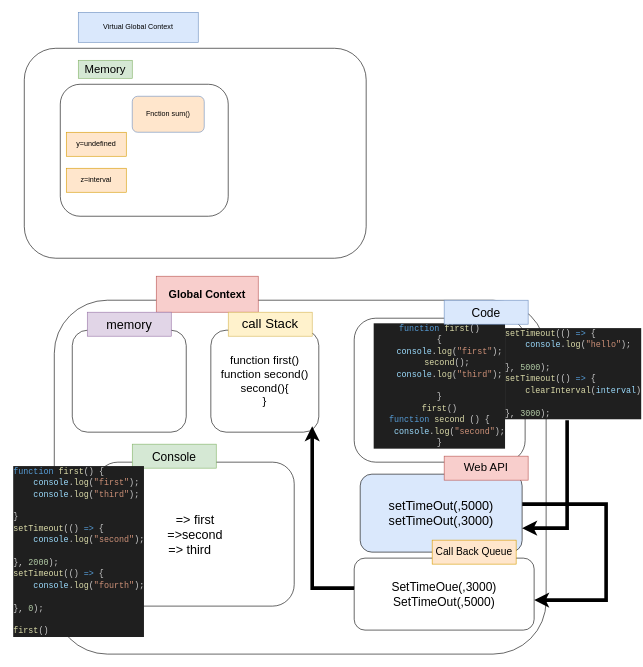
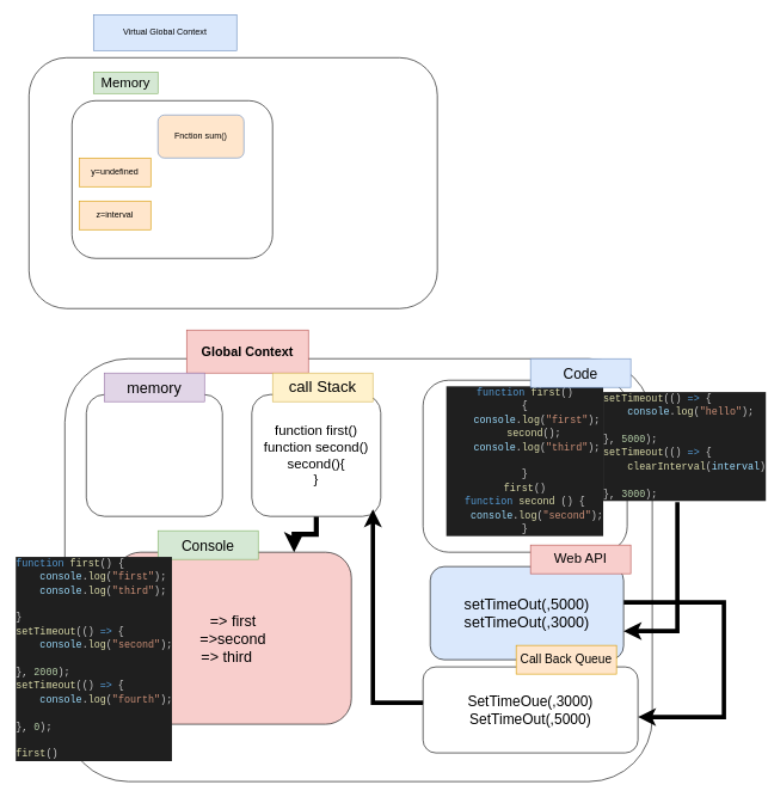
  <mxCell id="0" />
  <mxCell id="1" parent="0" />
  <mxCell id="2" value="" style="rounded=1;whiteSpace=wrap;html=1;" vertex="1" parent="1"><mxGeometry x="40" y="80" width="570" height="350" as="geometry" /></mxCell>
  <mxCell id="3" value="Virtual Global Context" style="text;html=1;align=center;verticalAlign=middle;whiteSpace=wrap;rounded=0;fillColor=#dae8fc;strokeColor=#6c8ebf;" vertex="1" parent="1"><mxGeometry x="130" y="20" width="200" height="50" as="geometry" /></mxCell>
  <mxCell id="4" value="" style="rounded=1;whiteSpace=wrap;html=1;" vertex="1" parent="1"><mxGeometry x="100" y="140" width="280" height="220" as="geometry" /></mxCell>
  <mxCell id="5" value="&lt;font style=&quot;font-size: 19px;&quot;&gt;Memory&lt;/font&gt;" style="text;html=1;align=center;verticalAlign=middle;whiteSpace=wrap;rounded=0;fillColor=#d5e8d4;strokeColor=#82b366;" vertex="1" parent="1"><mxGeometry x="130" y="100" width="90" height="30" as="geometry" /></mxCell>
  <mxCell id="6" value="y=undefined" style="text;html=1;align=center;verticalAlign=middle;whiteSpace=wrap;rounded=0;fillColor=#ffe6cc;strokeColor=#d79b00;" vertex="1" parent="1"><mxGeometry x="110" y="220" width="100" height="40" as="geometry" /></mxCell>
  <mxCell id="7" value="z=interval" style="text;html=1;align=center;verticalAlign=middle;whiteSpace=wrap;rounded=0;fillColor=#ffe6cc;strokeColor=#d79b00;" vertex="1" parent="1"><mxGeometry x="110" y="280" width="100" height="40" as="geometry" /></mxCell>
  <mxCell id="8" value="Fnction sum()" style="rounded=1;whiteSpace=wrap;html=1;fillColor=#ffe6cc;strokeColor=#6c8ebf;" vertex="1" parent="1"><mxGeometry x="220" y="160" width="120" height="60" as="geometry" /></mxCell>
  <mxCell id="9" value="" style="rounded=1;whiteSpace=wrap;html=1;" vertex="1" parent="1"><mxGeometry x="90" y="500" width="820" height="590" as="geometry" /></mxCell>
  <mxCell id="10" value="&lt;font style=&quot;font-size: 18px;&quot;&gt;&lt;b&gt;Global Context&lt;/b&gt;&lt;/font&gt;" style="text;html=1;align=center;verticalAlign=middle;whiteSpace=wrap;rounded=0;fillColor=#f8cecc;strokeColor=#b85450;" vertex="1" parent="1"><mxGeometry x="260" y="460" width="170" height="60" as="geometry" /></mxCell>
  <mxCell id="11" value="" style="rounded=1;whiteSpace=wrap;html=1;" vertex="1" parent="1"><mxGeometry x="120" y="550" width="190" height="170" as="geometry" /></mxCell>
+ <mxCell id="12" style="edgeStyle=orthogonalEdgeStyle;rounded=0;orthogonalLoop=1;jettySize=auto;html=1;strokeWidth=7;" edge="1" parent="1" source="13" target="19"><mxGeometry relative="1" as="geometry"><Array as="points"><mxPoint x="441" y="745" /><mxPoint x="410" y="745" /></Array></mxGeometry></mxCell>
  <mxCell id="13" value="&lt;font style=&quot;font-size: 19px;&quot;&gt;function first()&lt;/font&gt;&lt;div&gt;&lt;font style=&quot;font-size: 19px;&quot;&gt;function second()&lt;/font&gt;&lt;/div&gt;&lt;div&gt;&lt;font style=&quot;font-size: 19px;&quot;&gt;second(){&lt;br&gt;}&lt;/font&gt;&lt;/div&gt;" style="rounded=1;whiteSpace=wrap;html=1;" vertex="1" parent="1"><mxGeometry x="351" y="550" width="180" height="170" as="geometry" /></mxCell>
  <mxCell id="14" value="&#10;&lt;div style=&quot;color: #cccccc;background-color: #1f1f1f;font-family: Consolas, 'Courier New', monospace;font-weight: normal;font-size: 14px;line-height: 19px;white-space: pre;&quot;&gt;&lt;div&gt;&lt;span style=&quot;color: #569cd6;&quot;&gt;function&lt;/span&gt;&lt;span style=&quot;color: #cccccc;&quot;&gt; &lt;/span&gt;&lt;span style=&quot;color: #dcdcaa;&quot;&gt;first&lt;/span&gt;&lt;span style=&quot;color: #cccccc;&quot;&gt;()&lt;/span&gt;&lt;/div&gt;&lt;div&gt;&lt;span style=&quot;color: #cccccc;&quot;&gt;{&lt;/span&gt;&lt;/div&gt;&lt;div&gt;&lt;span style=&quot;color: #cccccc;&quot;&gt;&amp;nbsp; &amp;nbsp; &lt;/span&gt;&lt;span style=&quot;color: #9cdcfe;&quot;&gt;console&lt;/span&gt;&lt;span style=&quot;color: #cccccc;&quot;&gt;.&lt;/span&gt;&lt;span style=&quot;color: #dcdcaa;&quot;&gt;log&lt;/span&gt;&lt;span style=&quot;color: #cccccc;&quot;&gt;(&lt;/span&gt;&lt;span style=&quot;color: #ce9178;&quot;&gt;&quot;first&quot;&lt;/span&gt;&lt;span style=&quot;color: #cccccc;&quot;&gt;);&lt;/span&gt;&lt;/div&gt;&lt;div&gt;&lt;span style=&quot;color: #cccccc;&quot;&gt;&amp;nbsp; &amp;nbsp; &amp;nbsp;&lt;/span&gt;&lt;span style=&quot;color: #dcdcaa;&quot;&gt;second&lt;/span&gt;&lt;span style=&quot;color: #cccccc;&quot;&gt;(); &amp;nbsp;&lt;/span&gt;&lt;/div&gt;&lt;div&gt;&lt;span style=&quot;color: #cccccc;&quot;&gt;&amp;nbsp; &amp;nbsp; &lt;/span&gt;&lt;span style=&quot;color: #9cdcfe;&quot;&gt;console&lt;/span&gt;&lt;span style=&quot;color: #cccccc;&quot;&gt;.&lt;/span&gt;&lt;span style=&quot;color: #dcdcaa;&quot;&gt;log&lt;/span&gt;&lt;span style=&quot;color: #cccccc;&quot;&gt;(&lt;/span&gt;&lt;span style=&quot;color: #ce9178;&quot;&gt;&quot;third&quot;&lt;/span&gt;&lt;span style=&quot;color: #cccccc;&quot;&gt;);&lt;/span&gt;&lt;/div&gt;&lt;div&gt;&lt;span style=&quot;color: #cccccc;&quot;&gt;&amp;nbsp; &amp;nbsp; &lt;/span&gt;&lt;/div&gt;&lt;div&gt;&lt;span style=&quot;color: #cccccc;&quot;&gt;}&lt;/span&gt;&lt;/div&gt;&lt;div&gt;&lt;span style=&quot;color: #dcdcaa;&quot;&gt;first&lt;/span&gt;&lt;span style=&quot;color: #cccccc;&quot;&gt;()&lt;/span&gt;&lt;/div&gt;&lt;div&gt;&lt;span style=&quot;color: #569cd6;&quot;&gt;function&lt;/span&gt;&lt;span style=&quot;color: #cccccc;&quot;&gt; &lt;/span&gt;&lt;span style=&quot;color: #dcdcaa;&quot;&gt;second&lt;/span&gt;&lt;span style=&quot;color: #cccccc;&quot;&gt; () {&lt;/span&gt;&lt;/div&gt;&lt;div&gt;&lt;span style=&quot;color: #cccccc;&quot;&gt;&amp;nbsp; &amp;nbsp; &lt;/span&gt;&lt;span style=&quot;color: #9cdcfe;&quot;&gt;console&lt;/span&gt;&lt;span style=&quot;color: #cccccc;&quot;&gt;.&lt;/span&gt;&lt;span style=&quot;color: #dcdcaa;&quot;&gt;log&lt;/span&gt;&lt;span style=&quot;color: #cccccc;&quot;&gt;(&lt;/span&gt;&lt;span style=&quot;color: #ce9178;&quot;&gt;&quot;second&quot;&lt;/span&gt;&lt;span style=&quot;color: #cccccc;&quot;&gt;);&lt;/span&gt;&lt;/div&gt;&lt;div&gt;&lt;span style=&quot;color: #cccccc;&quot;&gt;}&lt;/span&gt;&lt;/div&gt;&lt;/div&gt;&#10;&#10;" style="rounded=1;whiteSpace=wrap;html=1;" vertex="1" parent="1"><mxGeometry x="590" y="530" width="285" height="240" as="geometry" /></mxCell>
  <mxCell id="15" style="edgeStyle=orthogonalEdgeStyle;rounded=0;orthogonalLoop=1;jettySize=auto;html=1;strokeWidth=6;" edge="1" parent="1" source="16" target="18"><mxGeometry relative="1" as="geometry"><Array as="points"><mxPoint x="1010" y="840" /><mxPoint x="1010" y="1000" /></Array></mxGeometry></mxCell>
  <mxCell id="16" value="&lt;span style=&quot;font-size: 21px;&quot;&gt;setTimeOut(,5000)&lt;/span&gt;&lt;br&gt;&lt;div&gt;&lt;span style=&quot;font-size: 21px;&quot;&gt;setTimeOut(,3000)&lt;/span&gt;&lt;/div&gt;" style="rounded=1;whiteSpace=wrap;html=1;fillColor=#dae8fc;" vertex="1" parent="1"><mxGeometry x="600" y="790" width="270" height="130" as="geometry" /></mxCell>
  <mxCell id="17" style="edgeStyle=orthogonalEdgeStyle;rounded=0;orthogonalLoop=1;jettySize=auto;html=1;exitX=0.001;exitY=0.43;exitDx=0;exitDy=0;exitPerimeter=0;strokeWidth=6;" edge="1" parent="1" source="18"><mxGeometry relative="1" as="geometry"><mxPoint x="580" y="980" as="sourcePoint" /><mxPoint x="520" y="710" as="targetPoint" /><Array as="points"><mxPoint x="590" y="980" /><mxPoint x="520" y="980" /></Array></mxGeometry></mxCell>
  <mxCell id="18" value="&lt;font style=&quot;font-size: 20px;&quot;&gt;SetTimeOue(,3000)&lt;/font&gt;&lt;div&gt;&lt;font style=&quot;font-size: 20px;&quot;&gt;SetTimeOut(,5000)&lt;/font&gt;&lt;/div&gt;" style="rounded=1;whiteSpace=wrap;html=1;" vertex="1" parent="1"><mxGeometry x="590" y="930" width="300" height="120" as="geometry" /></mxCell>
- <mxCell id="19" value="&lt;font style=&quot;font-size: 21px;&quot;&gt;=&amp;gt; first&lt;/font&gt;&lt;div&gt;&lt;font style=&quot;font-size: 21px;&quot;&gt;=&amp;gt;second&lt;/font&gt;&lt;/div&gt;&lt;div&gt;&lt;font style=&quot;font-size: 21px;&quot;&gt;=&amp;gt; third&amp;nbsp; &amp;nbsp;&lt;/font&gt;&lt;/div&gt;" style="rounded=1;whiteSpace=wrap;html=1;" vertex="1" parent="1"><mxGeometry x="160" y="770" width="330" height="240" as="geometry" /></mxCell>
+ <mxCell id="19" value="&lt;font style=&quot;font-size: 21px;&quot;&gt;=&amp;gt; first&lt;/font&gt;&lt;div&gt;&lt;font style=&quot;font-size: 21px;&quot;&gt;=&amp;gt;second&lt;/font&gt;&lt;/div&gt;&lt;div&gt;&lt;font style=&quot;font-size: 21px;&quot;&gt;=&amp;gt; third&amp;nbsp; &amp;nbsp;&lt;/font&gt;&lt;/div&gt;" style="rounded=1;whiteSpace=wrap;html=1;fillColor=#f8cecc;" vertex="1" parent="1"><mxGeometry x="160" y="770" width="330" height="240" as="geometry" /></mxCell>
  <mxCell id="20" value="&lt;font style=&quot;font-size: 20px;&quot;&gt;Code&lt;/font&gt;" style="text;html=1;align=center;verticalAlign=middle;whiteSpace=wrap;rounded=0;fillColor=#dae8fc;strokeColor=#6c8ebf;" vertex="1" parent="1"><mxGeometry x="740" y="500" width="140" height="40" as="geometry" /></mxCell>
  <mxCell id="21" value="&lt;font style=&quot;font-size: 22px;&quot;&gt;call Stack&lt;/font&gt;" style="text;html=1;align=center;verticalAlign=middle;whiteSpace=wrap;rounded=0;fillColor=#fff2cc;strokeColor=#d6b656;" vertex="1" parent="1"><mxGeometry x="380" y="520" width="140" height="40" as="geometry" /></mxCell>
  <mxCell id="22" value="&lt;font style=&quot;font-size: 21px;&quot;&gt;memory&lt;/font&gt;" style="text;html=1;align=center;verticalAlign=middle;whiteSpace=wrap;rounded=0;fillColor=#e1d5e7;strokeColor=#9673a6;" vertex="1" parent="1"><mxGeometry x="145" y="520" width="140" height="40" as="geometry" /></mxCell>
  <mxCell id="23" value="&lt;font style=&quot;font-size: 19px;&quot;&gt;Web API&lt;/font&gt;" style="text;html=1;align=center;verticalAlign=middle;whiteSpace=wrap;rounded=0;fillColor=#f8cecc;strokeColor=#b85450;" vertex="1" parent="1"><mxGeometry x="740" y="760" width="140" height="40" as="geometry" /></mxCell>
  <mxCell id="24" value="&lt;font style=&quot;font-size: 17px;&quot;&gt;Call Back Queue&lt;/font&gt;" style="text;html=1;align=center;verticalAlign=middle;whiteSpace=wrap;rounded=0;fillColor=#ffe6cc;strokeColor=#d79b00;" vertex="1" parent="1"><mxGeometry x="720" y="900" width="140" height="40" as="geometry" /></mxCell>
  <mxCell id="25" value="&lt;font style=&quot;font-size: 20px;&quot;&gt;Console&lt;/font&gt;" style="text;html=1;align=center;verticalAlign=middle;whiteSpace=wrap;rounded=0;fillColor=#d5e8d4;strokeColor=#82b366;" vertex="1" parent="1"><mxGeometry x="220" y="740" width="140" height="40" as="geometry" /></mxCell>
  <mxCell id="26" value="&lt;div style=&quot;color: #cccccc;background-color: #1f1f1f;font-family: Consolas, 'Courier New', monospace;font-weight: normal;font-size: 14px;line-height: 19px;white-space: pre;&quot;&gt;&lt;div&gt;&lt;span style=&quot;color: #dcdcaa;&quot;&gt;setTimeout&lt;/span&gt;&lt;span style=&quot;color: #cccccc;&quot;&gt;(() &lt;/span&gt;&lt;span style=&quot;color: #569cd6;&quot;&gt;=&amp;gt;&lt;/span&gt;&lt;span style=&quot;color: #cccccc;&quot;&gt; {&lt;/span&gt;&lt;/div&gt;&lt;div&gt;&lt;span style=&quot;color: #cccccc;&quot;&gt;&amp;nbsp; &amp;nbsp; &lt;/span&gt;&lt;span style=&quot;color: #9cdcfe;&quot;&gt;console&lt;/span&gt;&lt;span style=&quot;color: #cccccc;&quot;&gt;.&lt;/span&gt;&lt;span style=&quot;color: #dcdcaa;&quot;&gt;log&lt;/span&gt;&lt;span style=&quot;color: #cccccc;&quot;&gt;(&lt;/span&gt;&lt;span style=&quot;color: #ce9178;&quot;&gt;&quot;hello&quot;&lt;/span&gt;&lt;span style=&quot;color: #cccccc;&quot;&gt;);&lt;/span&gt;&lt;/div&gt;&lt;div&gt;&lt;span style=&quot;color: #cccccc;&quot;&gt;&amp;nbsp; &amp;nbsp; &lt;/span&gt;&lt;/div&gt;&lt;div&gt;&lt;span style=&quot;color: #cccccc;&quot;&gt;}, &lt;/span&gt;&lt;span style=&quot;color: #b5cea8;&quot;&gt;5000&lt;/span&gt;&lt;span style=&quot;color: #cccccc;&quot;&gt;);&lt;/span&gt;&lt;/div&gt;&lt;div&gt;&lt;span style=&quot;color: #dcdcaa;&quot;&gt;setTimeout&lt;/span&gt;&lt;span style=&quot;color: #cccccc;&quot;&gt;(() &lt;/span&gt;&lt;span style=&quot;color: #569cd6;&quot;&gt;=&amp;gt;&lt;/span&gt;&lt;span style=&quot;color: #cccccc;&quot;&gt; {&lt;/span&gt;&lt;/div&gt;&lt;div&gt;&lt;span style=&quot;color: #cccccc;&quot;&gt;&amp;nbsp; &amp;nbsp; &lt;/span&gt;&lt;span style=&quot;color: #dcdcaa;&quot;&gt;clearInterval&lt;/span&gt;&lt;span style=&quot;color: #cccccc;&quot;&gt;(&lt;/span&gt;&lt;span style=&quot;color: #9cdcfe;&quot;&gt;interval&lt;/span&gt;&lt;span style=&quot;color: #cccccc;&quot;&gt;)&lt;/span&gt;&lt;/div&gt;&lt;div&gt;&lt;span style=&quot;color: #cccccc;&quot;&gt;&amp;nbsp; &amp;nbsp; &lt;/span&gt;&lt;/div&gt;&lt;div&gt;&lt;span style=&quot;color: #cccccc;&quot;&gt;}, &lt;/span&gt;&lt;span style=&quot;color: #b5cea8;&quot;&gt;3000&lt;/span&gt;&lt;span style=&quot;color: #cccccc;&quot;&gt;);&lt;/span&gt;&lt;/div&gt;&lt;/div&gt;" style="text;whiteSpace=wrap;html=1;" vertex="1" parent="1"><mxGeometry x="840" y="540" width="210" height="160" as="geometry" /></mxCell>
  <mxCell id="27" style="edgeStyle=orthogonalEdgeStyle;rounded=0;orthogonalLoop=1;jettySize=auto;html=1;strokeWidth=6;" edge="1" parent="1" source="26" target="16"><mxGeometry relative="1" as="geometry"><Array as="points"><mxPoint x="945" y="880" /></Array></mxGeometry></mxCell>
  <mxCell id="28" value="&lt;div style=&quot;color: #cccccc;background-color: #1f1f1f;font-family: Consolas, 'Courier New', monospace;font-weight: normal;font-size: 14px;line-height: 19px;white-space: pre;&quot;&gt;&lt;div&gt;&lt;span style=&quot;color: #569cd6;&quot;&gt;function&lt;/span&gt;&lt;span style=&quot;color: #cccccc;&quot;&gt; &lt;/span&gt;&lt;span style=&quot;color: #dcdcaa;&quot;&gt;first&lt;/span&gt;&lt;span style=&quot;color: #cccccc;&quot;&gt;() {&lt;/span&gt;&lt;/div&gt;&lt;div&gt;&lt;span style=&quot;color: #cccccc;&quot;&gt;&amp;nbsp; &amp;nbsp; &lt;/span&gt;&lt;span style=&quot;color: #9cdcfe;&quot;&gt;console&lt;/span&gt;&lt;span style=&quot;color: #cccccc;&quot;&gt;.&lt;/span&gt;&lt;span style=&quot;color: #dcdcaa;&quot;&gt;log&lt;/span&gt;&lt;span style=&quot;color: #cccccc;&quot;&gt;(&lt;/span&gt;&lt;span style=&quot;color: #ce9178;&quot;&gt;&quot;first&quot;&lt;/span&gt;&lt;span style=&quot;color: #cccccc;&quot;&gt;);&lt;/span&gt;&lt;/div&gt;&lt;div&gt;&lt;span style=&quot;color: #cccccc;&quot;&gt;&amp;nbsp; &amp;nbsp; &lt;/span&gt;&lt;span style=&quot;color: #9cdcfe;&quot;&gt;console&lt;/span&gt;&lt;span style=&quot;color: #cccccc;&quot;&gt;.&lt;/span&gt;&lt;span style=&quot;color: #dcdcaa;&quot;&gt;log&lt;/span&gt;&lt;span style=&quot;color: #cccccc;&quot;&gt;(&lt;/span&gt;&lt;span style=&quot;color: #ce9178;&quot;&gt;&quot;third&quot;&lt;/span&gt;&lt;span style=&quot;color: #cccccc;&quot;&gt;);&lt;/span&gt;&lt;/div&gt;&lt;div&gt;&lt;span style=&quot;color: #cccccc;&quot;&gt;&amp;nbsp; &amp;nbsp; &lt;/span&gt;&lt;/div&gt;&lt;div&gt;&lt;span style=&quot;color: #cccccc;&quot;&gt;}&lt;/span&gt;&lt;/div&gt;&lt;div&gt;&lt;span style=&quot;color: #dcdcaa;&quot;&gt;setTimeout&lt;/span&gt;&lt;span style=&quot;color: #cccccc;&quot;&gt;(() &lt;/span&gt;&lt;span style=&quot;color: #569cd6;&quot;&gt;=&amp;gt;&lt;/span&gt;&lt;span style=&quot;color: #cccccc;&quot;&gt; {&lt;/span&gt;&lt;/div&gt;&lt;div&gt;&lt;span style=&quot;color: #cccccc;&quot;&gt;&amp;nbsp; &amp;nbsp; &lt;/span&gt;&lt;span style=&quot;color: #9cdcfe;&quot;&gt;console&lt;/span&gt;&lt;span style=&quot;color: #cccccc;&quot;&gt;.&lt;/span&gt;&lt;span style=&quot;color: #dcdcaa;&quot;&gt;log&lt;/span&gt;&lt;span style=&quot;color: #cccccc;&quot;&gt;(&lt;/span&gt;&lt;span style=&quot;color: #ce9178;&quot;&gt;&quot;second&quot;&lt;/span&gt;&lt;span style=&quot;color: #cccccc;&quot;&gt;);&lt;/span&gt;&lt;/div&gt;&lt;div&gt;&lt;span style=&quot;color: #cccccc;&quot;&gt;&amp;nbsp; &amp;nbsp; &lt;/span&gt;&lt;/div&gt;&lt;div&gt;&lt;span style=&quot;color: #cccccc;&quot;&gt;}, &lt;/span&gt;&lt;span style=&quot;color: #b5cea8;&quot;&gt;2000&lt;/span&gt;&lt;span style=&quot;color: #cccccc;&quot;&gt;);&lt;/span&gt;&lt;/div&gt;&lt;div&gt;&lt;span style=&quot;color: #dcdcaa;&quot;&gt;setTimeout&lt;/span&gt;&lt;span style=&quot;color: #cccccc;&quot;&gt;(() &lt;/span&gt;&lt;span style=&quot;color: #569cd6;&quot;&gt;=&amp;gt;&lt;/span&gt;&lt;span style=&quot;color: #cccccc;&quot;&gt; {&lt;/span&gt;&lt;/div&gt;&lt;div&gt;&lt;span style=&quot;color: #cccccc;&quot;&gt;&amp;nbsp; &amp;nbsp; &lt;/span&gt;&lt;span style=&quot;color: #9cdcfe;&quot;&gt;console&lt;/span&gt;&lt;span style=&quot;color: #cccccc;&quot;&gt;.&lt;/span&gt;&lt;span style=&quot;color: #dcdcaa;&quot;&gt;log&lt;/span&gt;&lt;span style=&quot;color: #cccccc;&quot;&gt;(&lt;/span&gt;&lt;span style=&quot;color: #ce9178;&quot;&gt;&quot;fourth&quot;&lt;/span&gt;&lt;span style=&quot;color: #cccccc;&quot;&gt;);&lt;/span&gt;&lt;/div&gt;&lt;div&gt;&lt;span style=&quot;color: #cccccc;&quot;&gt;&amp;nbsp; &amp;nbsp; &lt;/span&gt;&lt;/div&gt;&lt;div&gt;&lt;span style=&quot;color: #cccccc;&quot;&gt;}, &lt;/span&gt;&lt;span style=&quot;color: #b5cea8;&quot;&gt;0&lt;/span&gt;&lt;span style=&quot;color: #cccccc;&quot;&gt;);&lt;/span&gt;&lt;/div&gt;&lt;br&gt;&lt;div&gt;&lt;span style=&quot;color: #dcdcaa;&quot;&gt;first&lt;/span&gt;&lt;span style=&quot;color: #cccccc;&quot;&gt;()&lt;/span&gt;&lt;/div&gt;&lt;/div&gt;" style="text;whiteSpace=wrap;html=1;" vertex="1" parent="1"><mxGeometry x="20" y="770" width="230" height="310" as="geometry" /></mxCell>
